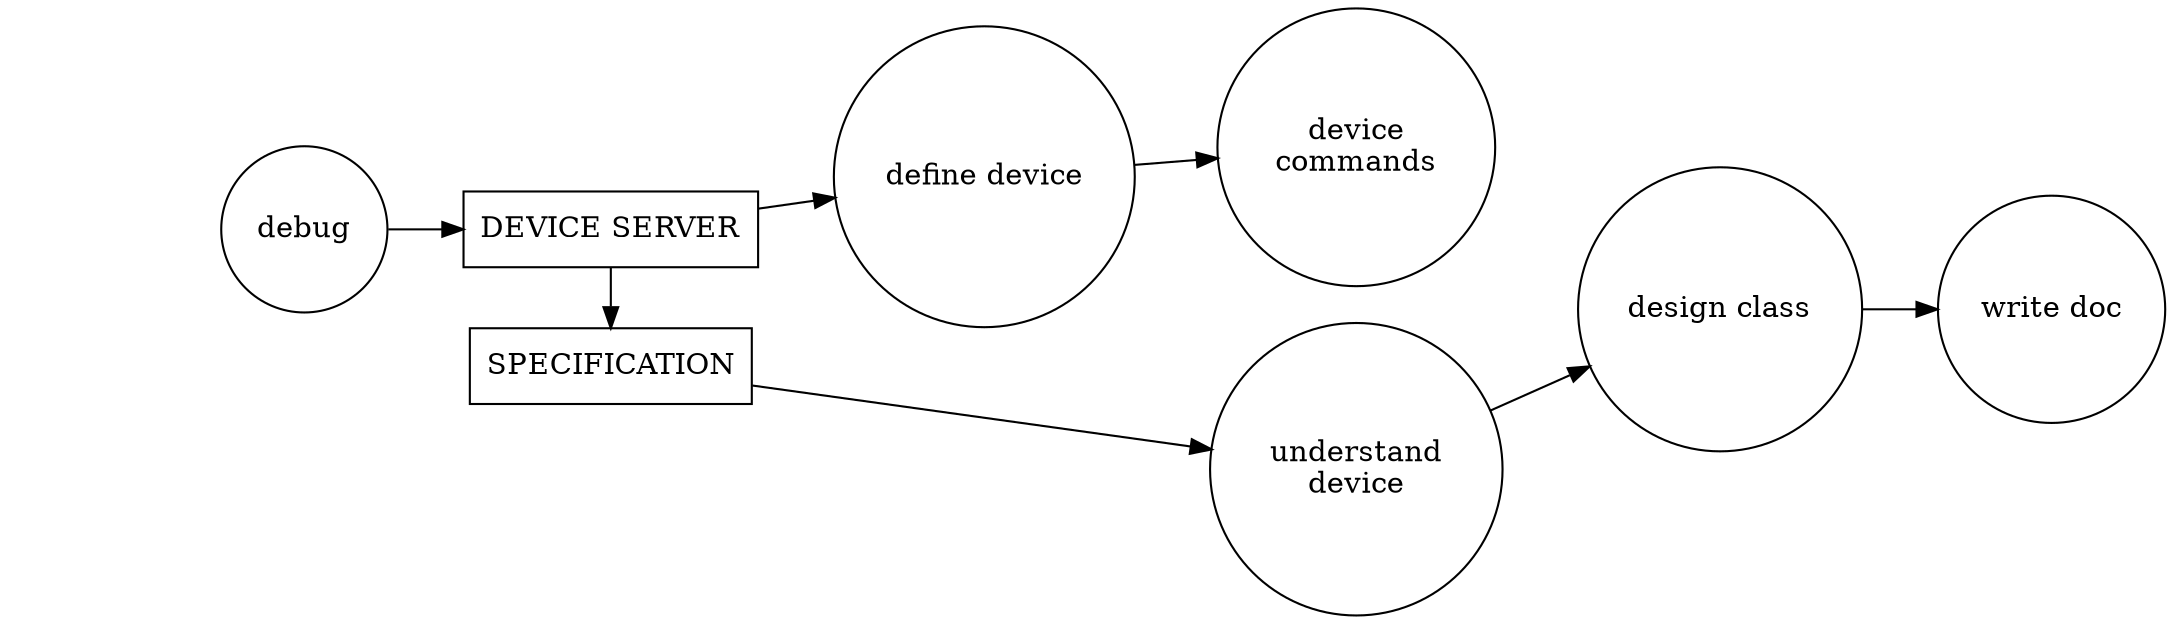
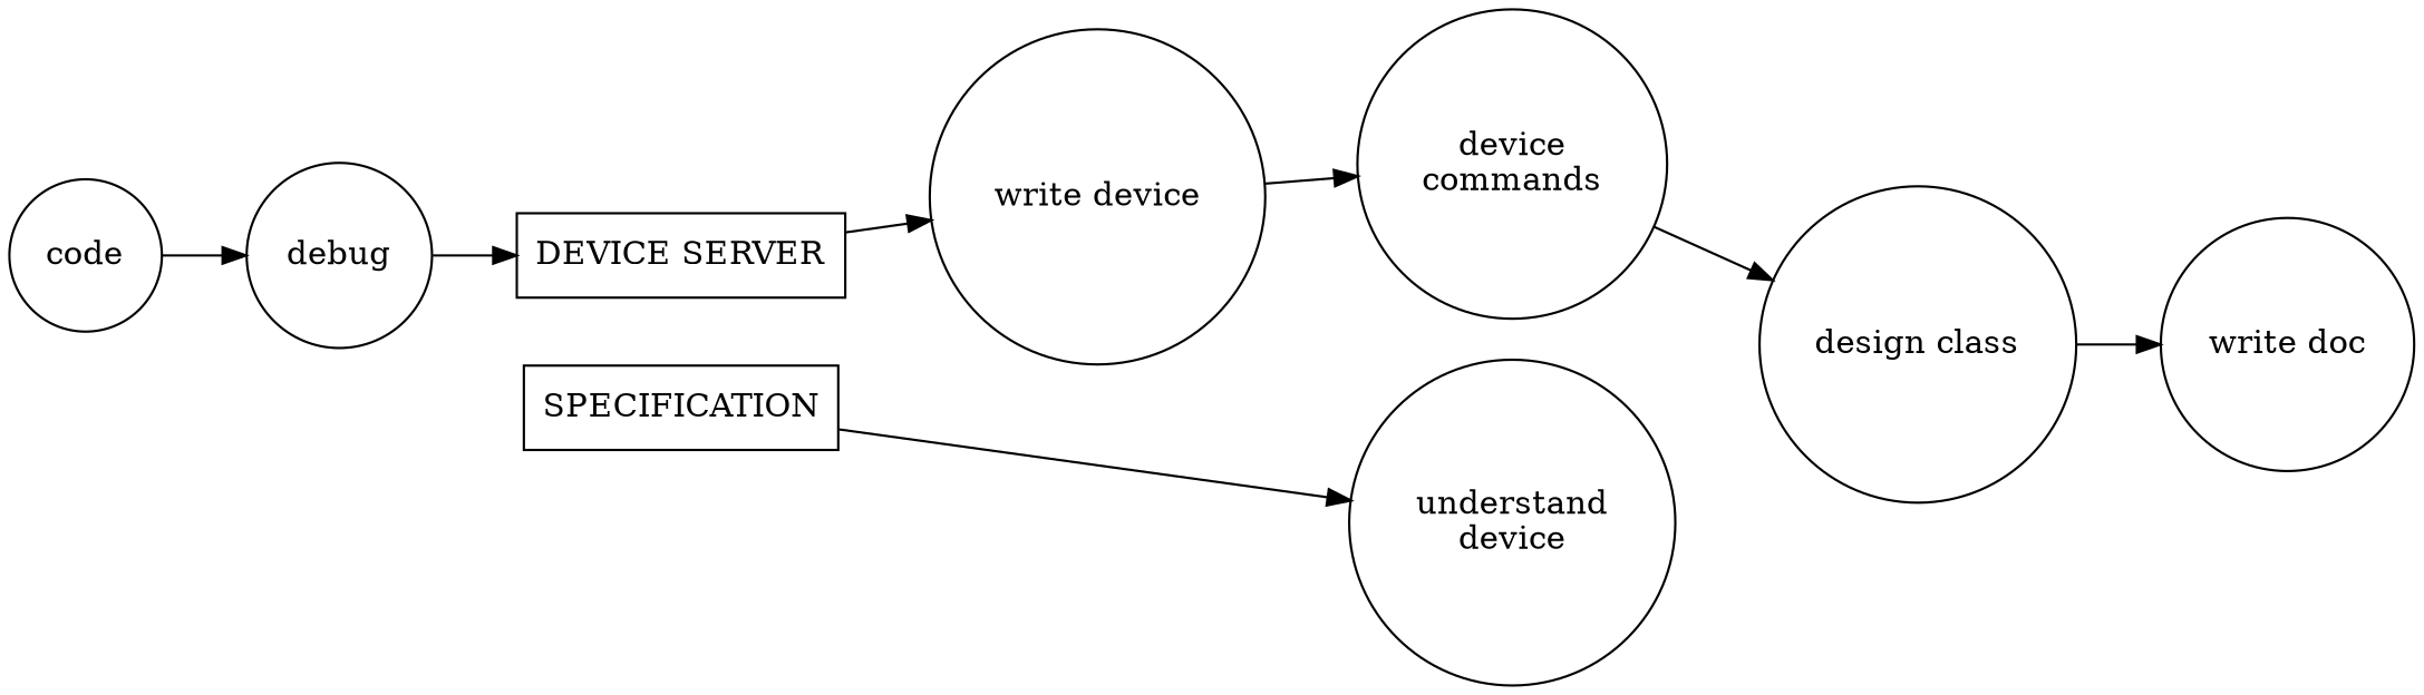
  digraph {
    rankdir=LR
    node [shape=circle]
    n1 [label=SPECIFICATION shape=box]
    n2 [label="DEVICE SERVER" shape=box]
    n3 [label="understand\ndevice"]
-   n4 [label="define device"]
+   n4 [label="write device"]
    n5 [label="device\ncommands"]
    n6 [label="design class"]
    n7 [label="write doc"]
+   n8 [label=code]
    n9 [label=debug]
    subgraph sub_1 {
      rank=same
      n1
      n2
    }
    n1 -> n3
-   n2 -> n1
    n2 -> n4
    n4 -> n5
-   n3 -> n6
+   n5 -> n6
    n6 -> n7
+   n8 -> n9
    n9 -> n2
  }
